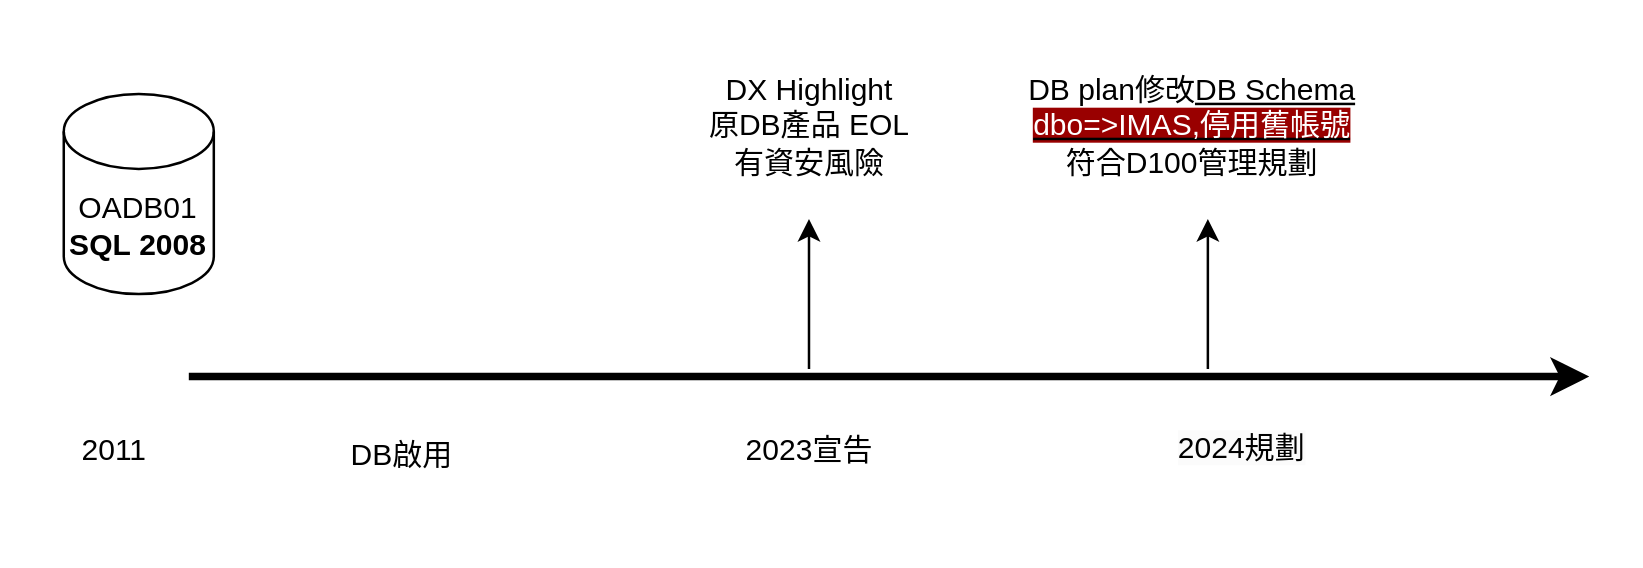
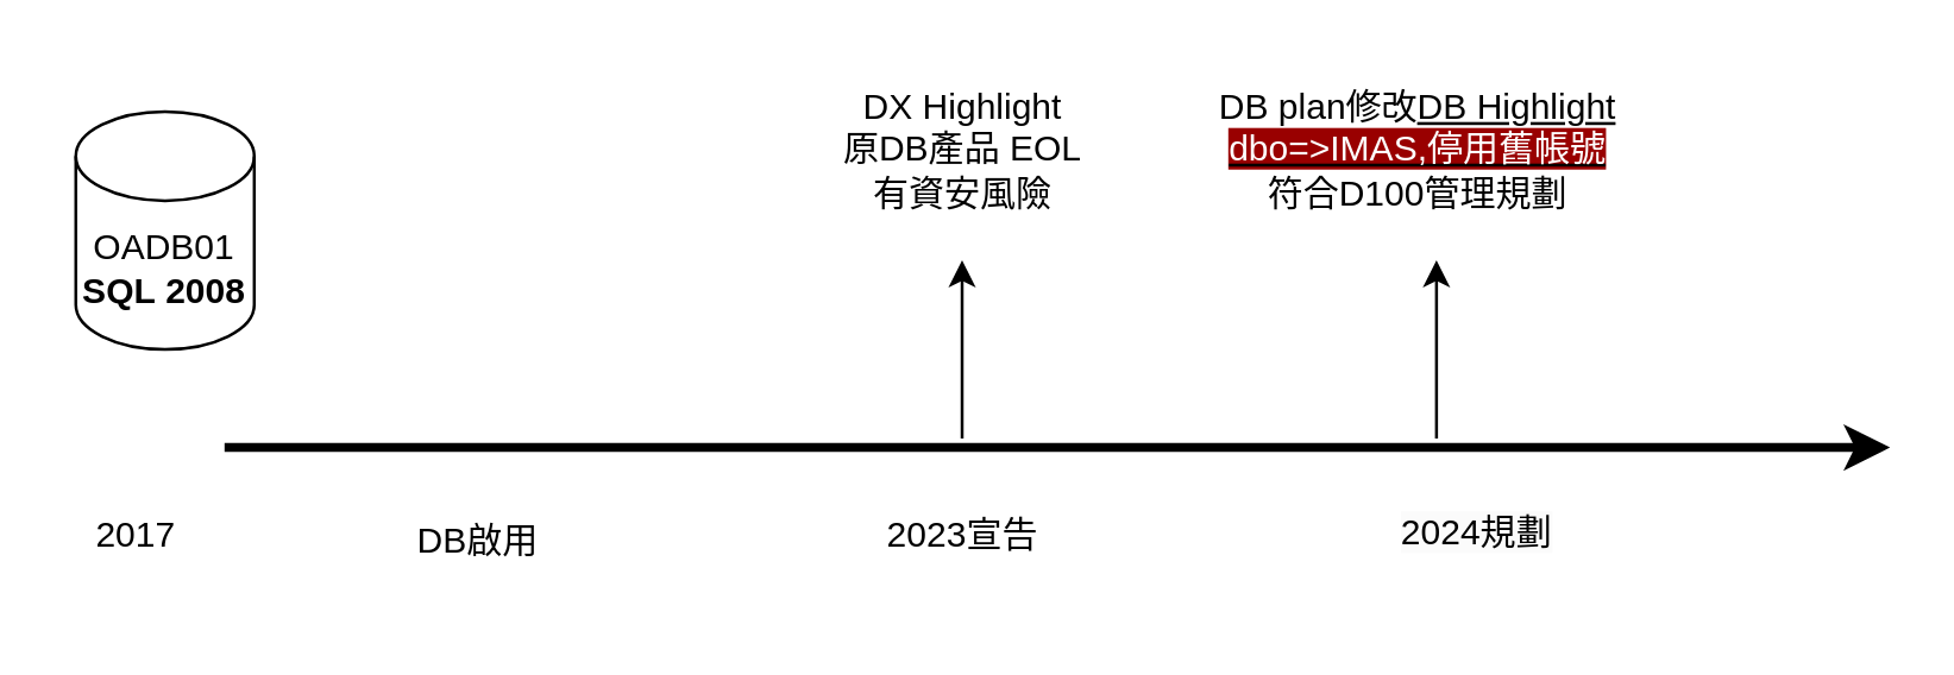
  <mxCell id="0" />
  <mxCell id="1" parent="0" />
  <mxCell id="2" value="OADB01&lt;div&gt;&lt;b&gt;SQL&amp;nbsp;&lt;span style=&quot;background-color: transparent; color: light-dark(rgb(0, 0, 0), rgb(255, 255, 255));&quot;&gt;2008&lt;/span&gt;&lt;/b&gt;&lt;/div&gt;" style="shape=cylinder3;whiteSpace=wrap;html=1;boundedLbl=1;backgroundOutline=1;size=15;" parent="1" vertex="1"><mxGeometry x="25" y="37" width="60" height="80" as="geometry" /></mxCell>
  <mxCell id="3" value="" style="edgeStyle=orthogonalEdgeStyle;rounded=0;orthogonalLoop=1;jettySize=auto;html=1;strokeWidth=3;" parent="1" edge="1"><mxGeometry relative="1" as="geometry"><mxPoint x="75" y="150" as="sourcePoint" /><mxPoint x="635" y="150" as="targetPoint" /></mxGeometry></mxCell>
- <mxCell id="4" value="2011" style="text;html=1;align=center;verticalAlign=middle;resizable=0;points=[];autosize=1;strokeColor=none;fillColor=none;" parent="1" vertex="1"><mxGeometry x="20" y="165" width="50" height="30" as="geometry" /></mxCell>
+ <mxCell id="4" value="2017" style="text;html=1;align=center;verticalAlign=middle;resizable=0;points=[];autosize=1;strokeColor=none;fillColor=none;" parent="1" vertex="1"><mxGeometry x="20" y="165" width="50" height="30" as="geometry" /></mxCell>
  <mxCell id="5" value="2023宣告" style="text;html=1;align=center;verticalAlign=middle;resizable=0;points=[];autosize=1;strokeColor=none;fillColor=none;" parent="1" vertex="1"><mxGeometry x="288" y="165" width="70" height="30" as="geometry" /></mxCell>
  <mxCell id="6" value="DX Highlight&lt;div&gt;原DB產品 EOL&lt;/div&gt;&lt;div&gt;有資安風險&lt;/div&gt;" style="text;html=1;align=center;verticalAlign=middle;resizable=0;points=[];autosize=1;strokeColor=none;fillColor=none;" parent="1" vertex="1"><mxGeometry x="273" y="20" width="100" height="60" as="geometry" /></mxCell>
  <mxCell id="7" value="&lt;span style=&quot;color: rgb(0, 0, 0); font-family: Helvetica; font-size: 12px; font-style: normal; font-variant-ligatures: normal; font-variant-caps: normal; font-weight: 400; letter-spacing: normal; orphans: 2; text-align: center; text-indent: 0px; text-transform: none; widows: 2; word-spacing: 0px; -webkit-text-stroke-width: 0px; white-space: nowrap; background-color: rgb(251, 251, 251); text-decoration-thickness: initial; text-decoration-style: initial; text-decoration-color: initial; float: none; display: inline !important;&quot;&gt;2024規劃&lt;/span&gt;" style="text;whiteSpace=wrap;html=1;" parent="1" vertex="1"><mxGeometry x="469" y="165" width="60" height="40" as="geometry" /></mxCell>
- <mxCell id="8" value="DB plan修改&lt;span style=&quot;background-color: transparent; color: light-dark(rgb(0, 0, 0), rgb(255, 255, 255));&quot;&gt;&lt;u&gt;DB Schema&lt;/u&gt;&lt;/span&gt;&lt;div&gt;&lt;u style=&quot;background-color: light-dark(rgb(153, 0, 0), rgb(255, 255, 255));&quot;&gt;&lt;font style=&quot;color: rgb(255, 255, 255);&quot;&gt;dbo=&amp;gt;IMAS,停用舊帳號&lt;br&gt;&lt;/font&gt;&lt;/u&gt;&lt;div&gt;&lt;span style=&quot;background-color: transparent; color: light-dark(rgb(0, 0, 0), rgb(255, 255, 255));&quot;&gt;符合D100管理規劃&lt;/span&gt;&lt;/div&gt;&lt;/div&gt;" style="text;html=1;align=center;verticalAlign=middle;resizable=0;points=[];autosize=1;strokeColor=none;fillColor=none;" parent="1" vertex="1"><mxGeometry x="401" y="20" width="150" height="60" as="geometry" /></mxCell>
+ <mxCell id="8" value="DB plan修改&lt;span style=&quot;background-color: transparent; color: light-dark(rgb(0, 0, 0), rgb(255, 255, 255));&quot;&gt;&lt;u&gt;DB Highlight&lt;/u&gt;&lt;/span&gt;&lt;div&gt;&lt;u style=&quot;background-color: light-dark(rgb(153, 0, 0), rgb(255, 255, 255));&quot;&gt;&lt;font style=&quot;color: rgb(255, 255, 255);&quot;&gt;dbo=&amp;gt;IMAS,停用舊帳號&lt;br&gt;&lt;/font&gt;&lt;/u&gt;&lt;div&gt;&lt;span style=&quot;background-color: transparent; color: light-dark(rgb(0, 0, 0), rgb(255, 255, 255));&quot;&gt;符合D100管理規劃&lt;/span&gt;&lt;/div&gt;&lt;/div&gt;" style="text;html=1;align=center;verticalAlign=middle;resizable=0;points=[];autosize=1;strokeColor=none;fillColor=none;" parent="1" vertex="1"><mxGeometry x="401" y="20" width="150" height="60" as="geometry" /></mxCell>
  <mxCell id="9" value="" style="endArrow=classic;html=1;rounded=0;" parent="1" edge="1"><mxGeometry width="50" height="50" relative="1" as="geometry"><mxPoint x="323" y="147" as="sourcePoint" /><mxPoint x="323" y="87" as="targetPoint" /></mxGeometry></mxCell>
  <mxCell id="10" value="" style="endArrow=classic;html=1;rounded=0;" parent="1" edge="1"><mxGeometry width="50" height="50" relative="1" as="geometry"><mxPoint x="482.5" y="147" as="sourcePoint" /><mxPoint x="482.5" y="87" as="targetPoint" /></mxGeometry></mxCell>
  <mxCell id="11" value="DB啟用" style="text;html=1;align=center;verticalAlign=middle;resizable=0;points=[];autosize=1;strokeColor=none;fillColor=none;" parent="1" vertex="1"><mxGeometry x="130" y="167" width="60" height="30" as="geometry" /></mxCell>
